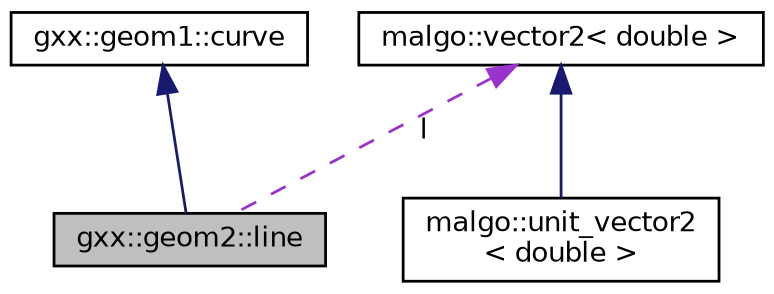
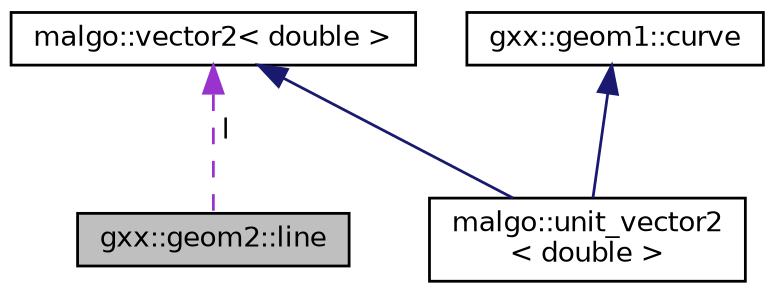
  digraph {
    node [color=black fillcolor=white fontname=Helvetica fontsize=10 shape=record style=filled]
    edge [color=midnightblue dir=back fontname=Helvetica fontsize=10 labelfontname=Helvetica labelfontsize=10 style=solid]
    n1 [fillcolor=grey75 fontcolor=black height=0.2 label="gxx::geom2::line" width=0.4]
    n2 [height=0.2 label="gxx::geom1::curve" width=0.4]
    n3 [height=0.2 label="malgo::unit_vector2\l\< double \>" width=0.4]
    n4 [height=0.2 label="malgo::vector2\< double \>" width=0.4]
-   n2 -> n1
+   n2 -> n3
    n4 -> n1 [color=darkorchid3 label=" l" style=dashed]
    n4 -> n3
  }
